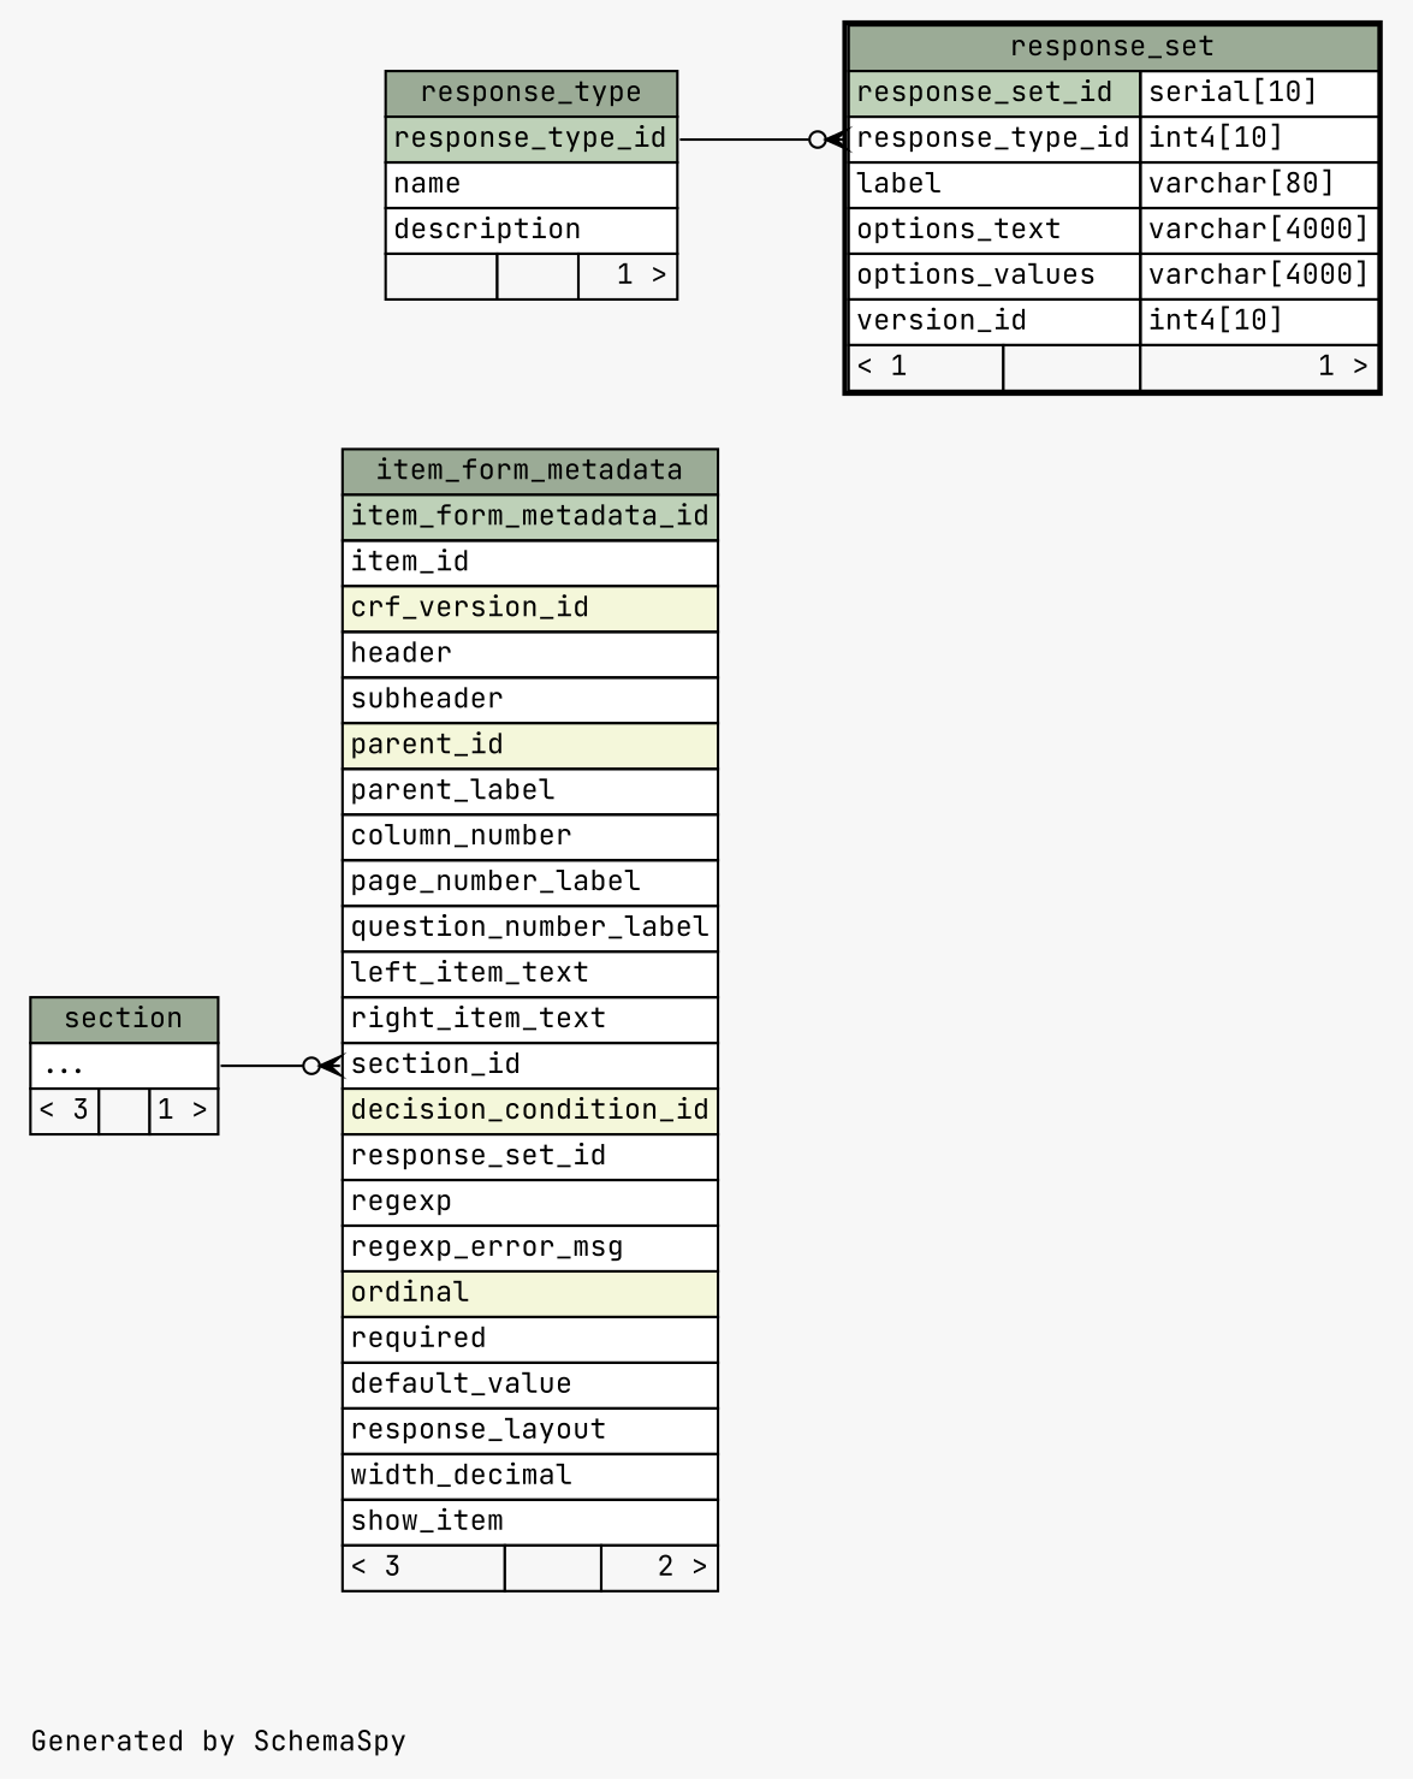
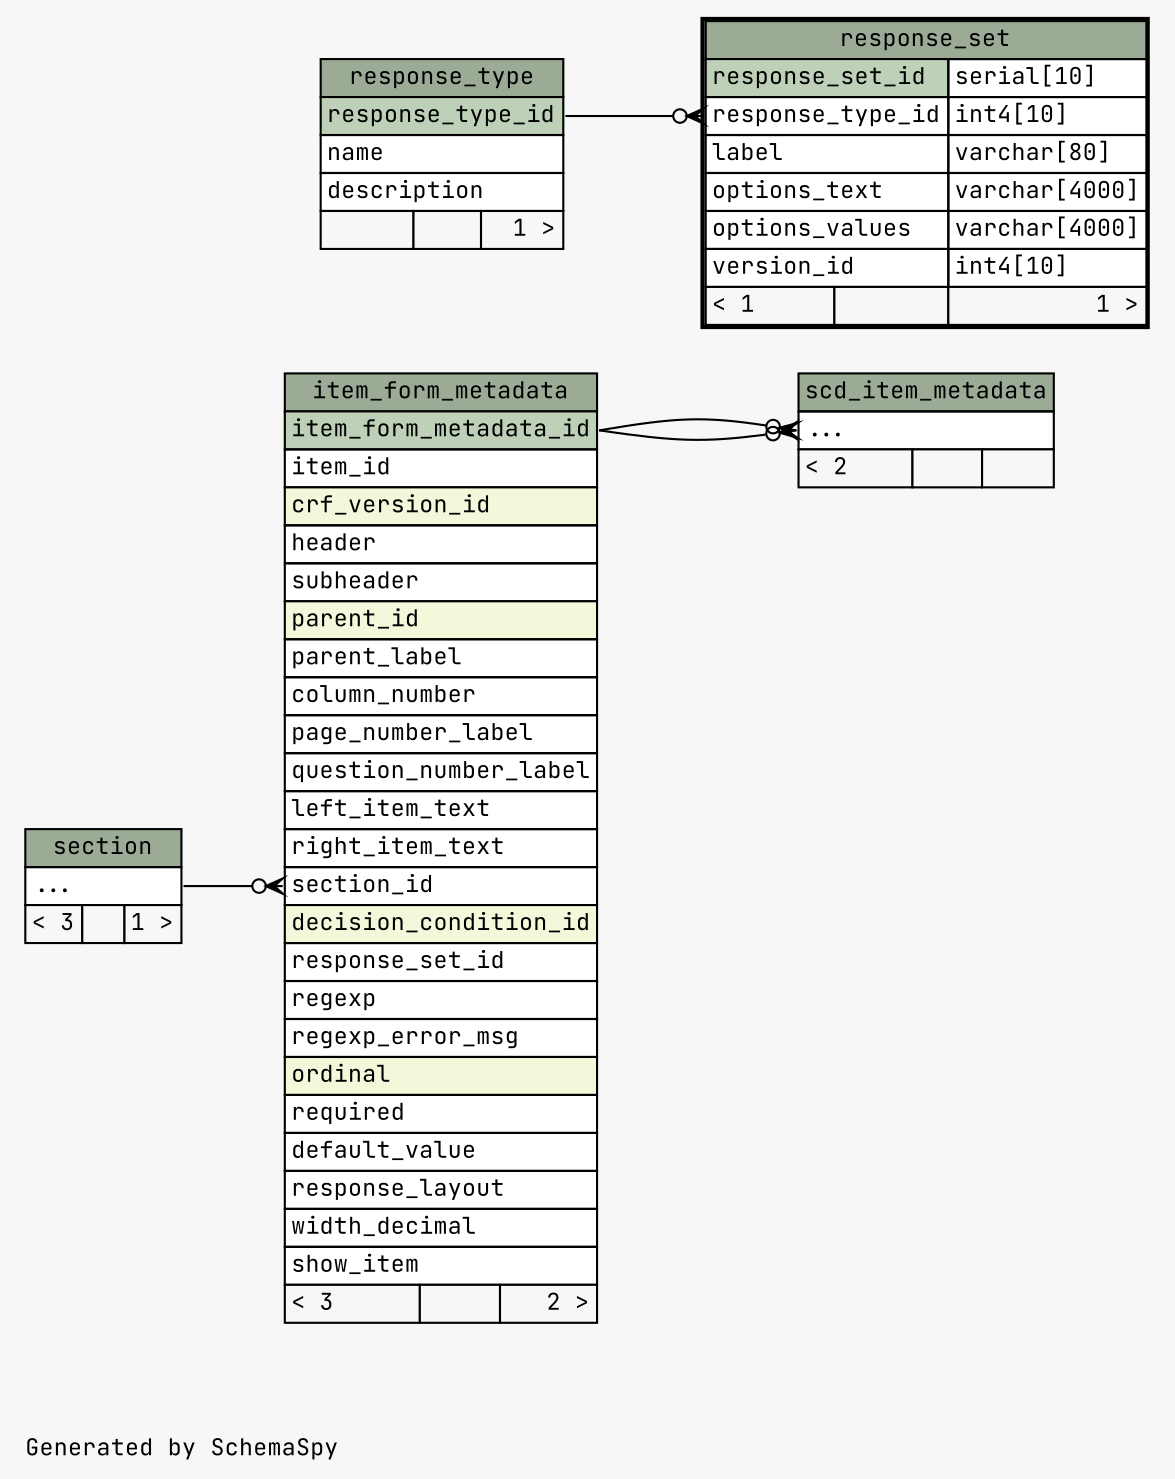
  digraph {
    bgcolor="#f7f7f7"
    fontname="JetBrains Mono"
    fontsize=11
    label="\nGenerated by SchemaSpy"
    labeljust=l
    nodesep=0.18
    rankdir=RL
    ranksep=0.46
    node [fontname="JetBrains Mono" fontsize=11 shape=plaintext]
    edge [arrowhead=none arrowsize=0.8 arrowtail=crowodot dir=back fontname="JetBrains Mono" headport="item_form_metadata_id:e" tailport="elipses:w"]
    n1 [label=<     <TABLE BORDER="0" CELLBORDER="1" CELLSPACING="0" BGCOLOR="#ffffff">       <TR><TD COLSPAN="3" BGCOLOR="#9bab96" ALIGN="CENTER">item_form_metadata</TD></TR>       <TR><TD PORT="item_form_metadata_id" COLSPAN="3" BGCOLOR="#bed1b8" ALIGN="LEFT">item_form_metadata_id</TD></TR>       <TR><TD PORT="item_id" COLSPAN="3" ALIGN="LEFT">item_id</TD></TR>       <TR><TD PORT="crf_version_id" COLSPAN="3" BGCOLOR="#f4f7da" ALIGN="LEFT">crf_version_id</TD></TR>       <TR><TD PORT="header" COLSPAN="3" ALIGN="LEFT">header</TD></TR>       <TR><TD PORT="subheader" COLSPAN="3" ALIGN="LEFT">subheader</TD></TR>       <TR><TD PORT="parent_id" COLSPAN="3" BGCOLOR="#f4f7da" ALIGN="LEFT">parent_id</TD></TR>       <TR><TD PORT="parent_label" COLSPAN="3" ALIGN="LEFT">parent_label</TD></TR>       <TR><TD PORT="column_number" COLSPAN="3" ALIGN="LEFT">column_number</TD></TR>       <TR><TD PORT="page_number_label" COLSPAN="3" ALIGN="LEFT">page_number_label</TD></TR>       <TR><TD PORT="question_number_label" COLSPAN="3" ALIGN="LEFT">question_number_label</TD></TR>       <TR><TD PORT="left_item_text" COLSPAN="3" ALIGN="LEFT">left_item_text</TD></TR>       <TR><TD PORT="right_item_text" COLSPAN="3" ALIGN="LEFT">right_item_text</TD></TR>       <TR><TD PORT="section_id" COLSPAN="3" ALIGN="LEFT">section_id</TD></TR>       <TR><TD PORT="decision_condition_id" COLSPAN="3" BGCOLOR="#f4f7da" ALIGN="LEFT">decision_condition_id</TD></TR>       <TR><TD PORT="response_set_id" COLSPAN="3" ALIGN="LEFT">response_set_id</TD></TR>       <TR><TD PORT="regexp" COLSPAN="3" ALIGN="LEFT">regexp</TD></TR>       <TR><TD PORT="regexp_error_msg" COLSPAN="3" ALIGN="LEFT">regexp_error_msg</TD></TR>       <TR><TD PORT="ordinal" COLSPAN="3" BGCOLOR="#f4f7da" ALIGN="LEFT">ordinal</TD></TR>       <TR><TD PORT="required" COLSPAN="3" ALIGN="LEFT">required</TD></TR>       <TR><TD PORT="default_value" COLSPAN="3" ALIGN="LEFT">default_value</TD></TR>       <TR><TD PORT="response_layout" COLSPAN="3" ALIGN="LEFT">response_layout</TD></TR>       <TR><TD PORT="width_decimal" COLSPAN="3" ALIGN="LEFT">width_decimal</TD></TR>       <TR><TD PORT="show_item" COLSPAN="3" ALIGN="LEFT">show_item</TD></TR>       <TR><TD ALIGN="LEFT" BGCOLOR="#f7f7f7">&lt; 3</TD><TD ALIGN="RIGHT" BGCOLOR="#f7f7f7">  </TD><TD ALIGN="RIGHT" BGCOLOR="#f7f7f7">2 &gt;</TD></TR>     </TABLE>>]
    n2 [label=<     <TABLE BORDER="0" CELLBORDER="1" CELLSPACING="0" BGCOLOR="#ffffff">       <TR><TD COLSPAN="3" BGCOLOR="#9bab96" ALIGN="CENTER">section</TD></TR>       <TR><TD PORT="elipses" COLSPAN="3" ALIGN="LEFT">...</TD></TR>       <TR><TD ALIGN="LEFT" BGCOLOR="#f7f7f7">&lt; 3</TD><TD ALIGN="RIGHT" BGCOLOR="#f7f7f7">  </TD><TD ALIGN="RIGHT" BGCOLOR="#f7f7f7">1 &gt;</TD></TR>     </TABLE>>]
    n3 [label=<     <TABLE BORDER="2" CELLBORDER="1" CELLSPACING="0" BGCOLOR="#ffffff">       <TR><TD COLSPAN="3" BGCOLOR="#9bab96" ALIGN="CENTER">response_set</TD></TR>       <TR><TD PORT="response_set_id" COLSPAN="2" BGCOLOR="#bed1b8" ALIGN="LEFT">response_set_id</TD><TD PORT="response_set_id.type" ALIGN="LEFT">serial[10]</TD></TR>       <TR><TD PORT="response_type_id" COLSPAN="2" ALIGN="LEFT">response_type_id</TD><TD PORT="response_type_id.type" ALIGN="LEFT">int4[10]</TD></TR>       <TR><TD PORT="label" COLSPAN="2" ALIGN="LEFT">label</TD><TD PORT="label.type" ALIGN="LEFT">varchar[80]</TD></TR>       <TR><TD PORT="options_text" COLSPAN="2" ALIGN="LEFT">options_text</TD><TD PORT="options_text.type" ALIGN="LEFT">varchar[4000]</TD></TR>       <TR><TD PORT="options_values" COLSPAN="2" ALIGN="LEFT">options_values</TD><TD PORT="options_values.type" ALIGN="LEFT">varchar[4000]</TD></TR>       <TR><TD PORT="version_id" COLSPAN="2" ALIGN="LEFT">version_id</TD><TD PORT="version_id.type" ALIGN="LEFT">int4[10]</TD></TR>       <TR><TD ALIGN="LEFT" BGCOLOR="#f7f7f7">&lt; 1</TD><TD ALIGN="RIGHT" BGCOLOR="#f7f7f7">  </TD><TD ALIGN="RIGHT" BGCOLOR="#f7f7f7">1 &gt;</TD></TR>     </TABLE>>]
    n4 [label=<     <TABLE BORDER="0" CELLBORDER="1" CELLSPACING="0" BGCOLOR="#ffffff">       <TR><TD COLSPAN="3" BGCOLOR="#9bab96" ALIGN="CENTER">response_type</TD></TR>       <TR><TD PORT="response_type_id" COLSPAN="3" BGCOLOR="#bed1b8" ALIGN="LEFT">response_type_id</TD></TR>       <TR><TD PORT="name" COLSPAN="3" ALIGN="LEFT">name</TD></TR>       <TR><TD PORT="description" COLSPAN="3" ALIGN="LEFT">description</TD></TR>       <TR><TD ALIGN="LEFT" BGCOLOR="#f7f7f7">  </TD><TD ALIGN="RIGHT" BGCOLOR="#f7f7f7">  </TD><TD ALIGN="RIGHT" BGCOLOR="#f7f7f7">1 &gt;</TD></TR>     </TABLE>>]
+   n5 [label=<     <TABLE BORDER="0" CELLBORDER="1" CELLSPACING="0" BGCOLOR="#ffffff">       <TR><TD COLSPAN="3" BGCOLOR="#9bab96" ALIGN="CENTER">scd_item_metadata</TD></TR>       <TR><TD PORT="elipses" COLSPAN="3" ALIGN="LEFT">...</TD></TR>       <TR><TD ALIGN="LEFT" BGCOLOR="#f7f7f7">&lt; 2</TD><TD ALIGN="RIGHT" BGCOLOR="#f7f7f7">  </TD><TD ALIGN="RIGHT" BGCOLOR="#f7f7f7">  </TD></TR>     </TABLE>>]
    n1 -> n2 [headport="elipses:e" tailport="section_id:w"]
    n3 -> n4 [headport="response_type_id:e" tailport="response_type_id:w"]
+   n5 -> n1
+   n5 -> n1
  }
